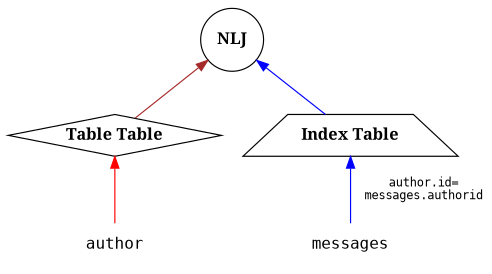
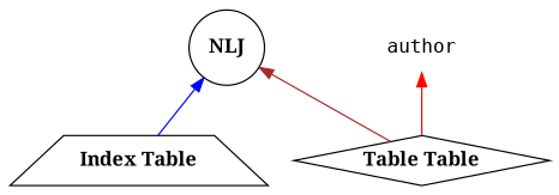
  digraph {
    rankdir=BT
    node [fontname=bold shape=none]
    edge [color=blue]
    n1 [label=NLJ shape=circle]
    n2 [label="Table Table" shape=diamond]
    n3 [fontname=monospace label=author]
    n4 [label="Index Table" shape=trapezium]
-   n5 [fontname=monospace label=messages]
    n2 -> n1 [color=brown]
-   n3 -> n2 [color=red]
+   n2 -> n3 [color=red]
    n4 -> n1
-   n5 -> n4 [fontname=monospace fontsize=10 label="  author.id=\n  messages.authorid"]
  }
